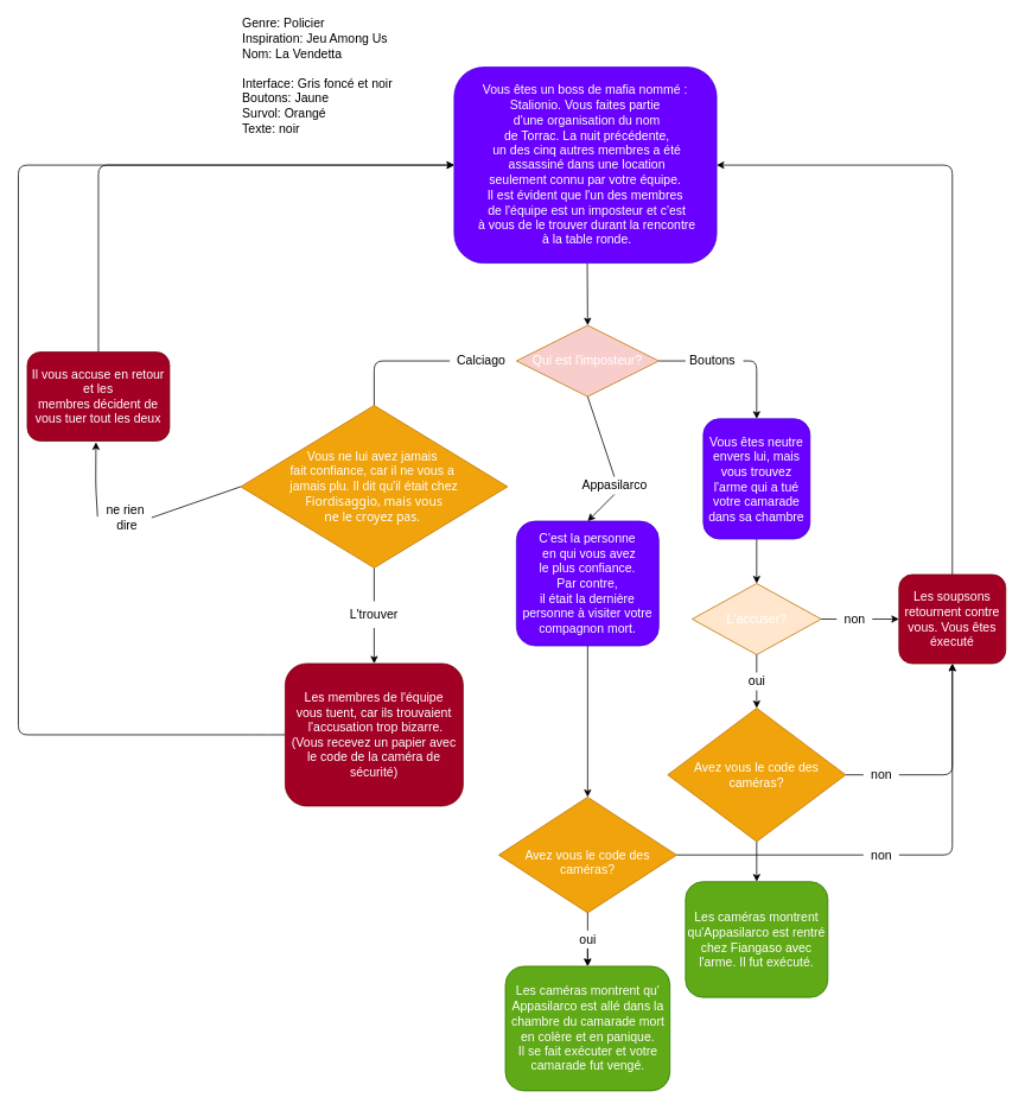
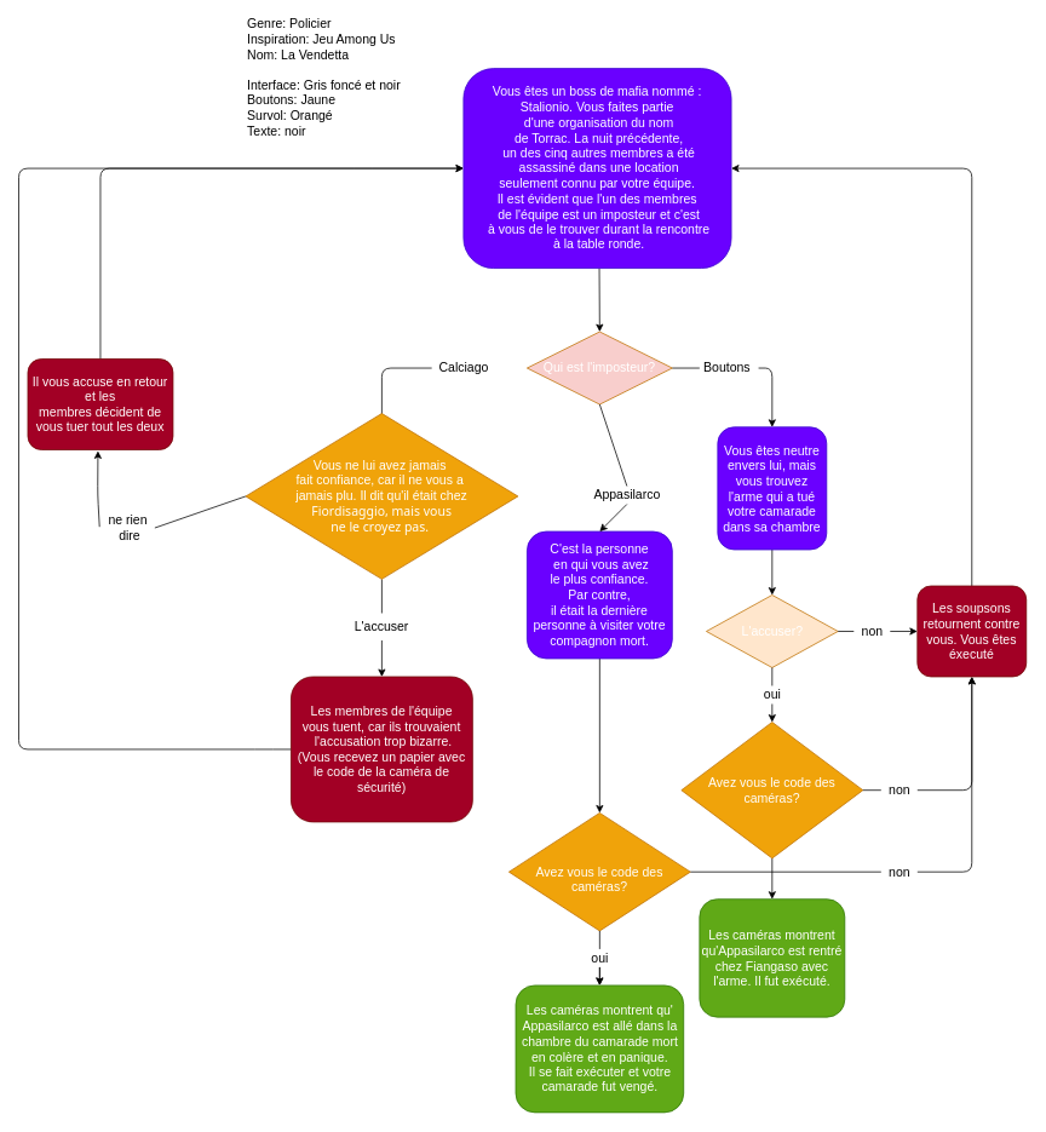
  <mxCell id="0" />
  <mxCell id="1" parent="0" />
  <mxCell id="2" style="edgeStyle=none;html=1;strokeColor=#000000;exitX=0.507;exitY=1;exitDx=0;exitDy=0;exitPerimeter=0;" parent="1" source="3" edge="1"><mxGeometry relative="1" as="geometry"><mxPoint x="660" y="365" as="targetPoint" /></mxGeometry></mxCell>
  <mxCell id="3" value="&lt;font style=&quot;font-size: 14px&quot;&gt;Vous êtes un boss de mafia nommé : &lt;br&gt;Stalionio. Vous faites partie&lt;br&gt;&amp;nbsp;d'une organisation du nom&lt;br&gt;&amp;nbsp;de Torrac. La nuit précédente,&lt;br&gt;&amp;nbsp;un des cinq autres membres a été&lt;br&gt;&amp;nbsp;assassiné dans une location &lt;br&gt;seulement connu par votre équipe. &lt;br&gt;Il est évident que l'un des membres&lt;br&gt;&amp;nbsp;de l'équipe est un imposteur et c'est&lt;br&gt;&amp;nbsp;à vous de le trouver durant la rencontre&lt;br&gt;&amp;nbsp;à la table ronde.&lt;/font&gt;" style="rounded=1;whiteSpace=wrap;html=1;fillColor=#6a00ff;fontColor=#ffffff;strokeColor=#3700CC;" parent="1" vertex="1"><mxGeometry x="510" y="75" width="295" height="220" as="geometry" /></mxCell>
  <mxCell id="4" style="edgeStyle=none;html=1;entryX=0.5;entryY=0;entryDx=0;entryDy=0;strokeColor=#000000;" parent="1" source="5" target="26" edge="1"><mxGeometry relative="1" as="geometry" /></mxCell>
  <mxCell id="5" value="&lt;font style=&quot;font-size: 14px&quot;&gt;C'est la personne&lt;br&gt;&amp;nbsp;en qui vous avez &lt;br&gt;le plus confiance. &lt;br&gt;Par contre, &lt;br&gt;il était la dernière personne à visiter votre compagnon mort.&lt;/font&gt;" style="rounded=1;whiteSpace=wrap;html=1;fillColor=#6a00ff;fontColor=#ffffff;strokeColor=#3700CC;" parent="1" vertex="1"><mxGeometry x="580" y="585" width="160" height="140" as="geometry" /></mxCell>
  <mxCell id="6" style="edgeStyle=none;html=1;entryX=1;entryY=0.5;entryDx=0;entryDy=0;" parent="1" edge="1"><mxGeometry relative="1" as="geometry"><mxPoint x="380" y="555" as="targetPoint" /><mxPoint x="380" y="555" as="sourcePoint" /></mxGeometry></mxCell>
  <mxCell id="7" style="edgeStyle=none;html=1;entryX=0.483;entryY=1.013;entryDx=0;entryDy=0;entryPerimeter=0;fontColor=#F0F0F0;startArrow=none;strokeColor=#000000;exitX=-0.017;exitY=0.467;exitDx=0;exitDy=0;exitPerimeter=0;" parent="1" source="47" target="46" edge="1"><mxGeometry relative="1" as="geometry"><Array as="points"><mxPoint x="107" y="545" /></Array></mxGeometry></mxCell>
  <mxCell id="8" style="edgeStyle=none;html=1;fontColor=#E6E6E6;strokeColor=#000000;" parent="1" source="9" target="33" edge="1"><mxGeometry relative="1" as="geometry" /></mxCell>
  <mxCell id="9" value="&lt;span&gt;&lt;font style=&quot;font-size: 14px&quot;&gt;Vous êtes neutre envers lui, mais vous trouvez l'arme qui a tué votre camarade dans sa chambre&lt;/font&gt;&lt;/span&gt;" style="rounded=1;whiteSpace=wrap;html=1;fillColor=#6a00ff;fontColor=#ffffff;strokeColor=#3700CC;" parent="1" vertex="1"><mxGeometry x="790" y="470" width="120" height="135" as="geometry" /></mxCell>
  <mxCell id="10" value="" style="endArrow=classic;html=1;exitX=1;exitY=0.5;exitDx=0;exitDy=0;entryX=0.5;entryY=0;entryDx=0;entryDy=0;startArrow=none;strokeColor=#000000;" parent="1" source="22" target="9" edge="1"><mxGeometry width="50" height="50" relative="1" as="geometry"><mxPoint x="740" y="405" as="sourcePoint" /><mxPoint x="780" y="665" as="targetPoint" /><Array as="points"><mxPoint x="850" y="405" /></Array></mxGeometry></mxCell>
  <mxCell id="11" value="" style="endArrow=classic;html=1;exitX=0.5;exitY=1;exitDx=0;exitDy=0;entryX=0.5;entryY=0;entryDx=0;entryDy=0;startArrow=none;strokeColor=#000000;" parent="1" source="20" target="5" edge="1"><mxGeometry width="50" height="50" relative="1" as="geometry"><mxPoint x="660" y="445" as="sourcePoint" /><mxPoint x="780" y="665" as="targetPoint" /></mxGeometry></mxCell>
  <mxCell id="12" value="" style="endArrow=classic;html=1;fontSize=12;entryX=0.5;entryY=0;entryDx=0;entryDy=0;strokeColor=#000000;" parent="1" target="14" edge="1"><mxGeometry width="50" height="50" relative="1" as="geometry"><mxPoint x="420" y="705" as="sourcePoint" /><mxPoint x="420" y="765" as="targetPoint" /></mxGeometry></mxCell>
  <mxCell id="13" style="edgeStyle=none;html=1;entryX=0;entryY=0.5;entryDx=0;entryDy=0;strokeColor=#000000;" parent="1" source="14" target="3" edge="1"><mxGeometry relative="1" as="geometry"><Array as="points"><mxPoint x="290" y="825" /><mxPoint x="20" y="825" /><mxPoint x="20" y="185" /></Array></mxGeometry></mxCell>
  <mxCell id="14" value="&lt;font style=&quot;font-size: 14px&quot;&gt;Les membres de l'équipe &lt;br&gt;vous tuent, car ils trouvaient&lt;br&gt;&amp;nbsp;l'accusation trop bizarre. &lt;br&gt;(Vous recevez un papier avec le code de la caméra de sécurité)&lt;/font&gt;" style="rounded=1;whiteSpace=wrap;html=1;labelBackgroundColor=none;fontSize=12;fillColor=#a20025;fontColor=#ffffff;strokeColor=#6F0000;" parent="1" vertex="1"><mxGeometry x="320" y="745" width="200" height="160" as="geometry" /></mxCell>
  <mxCell id="15" value="" style="endArrow=none;html=1;fontSize=12;exitX=0.5;exitY=1;exitDx=0;exitDy=0;entryX=0.5;entryY=0;entryDx=0;entryDy=0;strokeColor=#000000;" parent="1" source="50" target="16" edge="1"><mxGeometry width="50" height="50" relative="1" as="geometry"><mxPoint x="300" y="610" as="sourcePoint" /><mxPoint x="300" y="655" as="targetPoint" /></mxGeometry></mxCell>
- <mxCell id="16" value="&lt;font style=&quot;font-size: 14px&quot; color=&quot;#000000&quot;&gt;L'trouver&lt;/font&gt;" style="text;html=1;strokeColor=none;fillColor=none;align=center;verticalAlign=middle;whiteSpace=wrap;rounded=0;labelBackgroundColor=none;fontSize=12;" parent="1" vertex="1"><mxGeometry x="390" y="675" width="60" height="30" as="geometry" /></mxCell>
+ <mxCell id="16" value="&lt;font style=&quot;font-size: 14px&quot; color=&quot;#000000&quot;&gt;L'accuser&lt;/font&gt;" style="text;html=1;strokeColor=none;fillColor=none;align=center;verticalAlign=middle;whiteSpace=wrap;rounded=0;labelBackgroundColor=none;fontSize=12;" parent="1" vertex="1"><mxGeometry x="390" y="675" width="60" height="30" as="geometry" /></mxCell>
  <mxCell id="17" style="edgeStyle=none;html=1;entryX=0.5;entryY=0;entryDx=0;entryDy=0;startArrow=none;strokeColor=#000000;" parent="1" source="19" edge="1"><mxGeometry relative="1" as="geometry"><Array as="points"><mxPoint x="420" y="405" /></Array><mxPoint x="420" y="470" as="targetPoint" /></mxGeometry></mxCell>
  <mxCell id="18" value="&lt;span style=&quot;color: rgb(255 , 255 , 255)&quot;&gt;&lt;font style=&quot;font-size: 14px&quot;&gt;Qui est l'imposteur?&lt;/font&gt;&lt;/span&gt;" style="rhombus;whiteSpace=wrap;html=1;fillColor=#f8cecc;fontColor=#000000;strokeColor=#BD7000;" parent="1" vertex="1"><mxGeometry x="580" y="365" width="160" height="80" as="geometry" /></mxCell>
- <mxCell id="19" value="&lt;font style=&quot;font-size: 14px&quot; color=&quot;#000000&quot;&gt;Calciago&lt;/font&gt;" style="text;html=1;align=center;verticalAlign=middle;resizable=0;points=[];autosize=1;strokeColor=none;fillColor=none;" parent="1" vertex="1"><mxGeometry x="505" y="395" width="70" height="20" as="geometry" /></mxCell>
+ <mxCell id="19" value="&lt;font style=&quot;font-size: 14px&quot; color=&quot;#000000&quot;&gt;Calciago&lt;/font&gt;" style="text;html=1;align=center;verticalAlign=middle;resizable=0;points=[];autosize=1;strokeColor=none;fillColor=none;" parent="1" vertex="1"><mxGeometry x="475" y="395" width="70" height="20" as="geometry" /></mxCell>
  <mxCell id="20" value="&lt;font style=&quot;font-size: 14px&quot; color=&quot;#000000&quot;&gt;Appasilarco&lt;/font&gt;" style="text;html=1;align=center;verticalAlign=middle;resizable=0;points=[];autosize=1;strokeColor=none;fillColor=none;" parent="1" vertex="1"><mxGeometry x="645" y="535" width="90" height="20" as="geometry" /></mxCell>
  <mxCell id="21" value="" style="endArrow=none;html=1;exitX=0.5;exitY=1;exitDx=0;exitDy=0;entryX=0.5;entryY=0;entryDx=0;entryDy=0;strokeColor=#000000;" parent="1" target="20" edge="1"><mxGeometry width="50" height="50" relative="1" as="geometry"><mxPoint x="660" y="445" as="sourcePoint" /><mxPoint x="660" y="605" as="targetPoint" /></mxGeometry></mxCell>
  <mxCell id="22" value="&lt;font style=&quot;font-size: 14px&quot; color=&quot;#000000&quot;&gt;Boutons&lt;/font&gt;" style="text;html=1;align=center;verticalAlign=middle;resizable=0;points=[];autosize=1;strokeColor=none;fillColor=none;" parent="1" vertex="1"><mxGeometry x="765" y="395" width="70" height="20" as="geometry" /></mxCell>
  <mxCell id="23" value="" style="endArrow=none;html=1;exitX=1;exitY=0.5;exitDx=0;exitDy=0;strokeColor=#000000;" parent="1" edge="1"><mxGeometry width="50" height="50" relative="1" as="geometry"><mxPoint x="740" y="405" as="sourcePoint" /><mxPoint x="770" y="405" as="targetPoint" /><Array as="points" /></mxGeometry></mxCell>
  <mxCell id="24" style="edgeStyle=none;html=1;fontColor=#E6E6E6;startArrow=none;" parent="1" source="29" target="27" edge="1"><mxGeometry relative="1" as="geometry" /></mxCell>
  <mxCell id="25" style="edgeStyle=none;html=1;fontColor=#FFFFFF;strokeColor=#000000;entryX=0.5;entryY=1;entryDx=0;entryDy=0;startArrow=none;" parent="1" source="52" target="41" edge="1"><mxGeometry relative="1" as="geometry"><mxPoint x="1070" y="960" as="targetPoint" /><Array as="points"><mxPoint x="1070" y="960" /></Array></mxGeometry></mxCell>
  <mxCell id="26" value="&lt;font style=&quot;font-size: 14px&quot; color=&quot;#ffffff&quot;&gt;&lt;br&gt;Avez vous le code des caméras?&lt;/font&gt;" style="rhombus;whiteSpace=wrap;html=1;fillColor=#f0a30a;fontColor=#000000;strokeColor=#BD7000;" parent="1" vertex="1"><mxGeometry x="560" y="895" width="200" height="130" as="geometry" /></mxCell>
  <mxCell id="27" value="&lt;font style=&quot;font-size: 14px&quot;&gt;Les caméras montrent qu' Appasilarco est allé dans la chambre du camarade mort en colère et en panique. &lt;br&gt;Il se fait exécuter et votre camarade fut vengé.&lt;/font&gt;" style="rounded=1;whiteSpace=wrap;html=1;fontColor=#ffffff;fillColor=#60a917;strokeColor=#2D7600;" parent="1" vertex="1"><mxGeometry x="567.5" y="1085" width="185" height="140" as="geometry" /></mxCell>
  <mxCell id="28" value="" style="edgeStyle=none;html=1;strokeColor=#000000;" parent="1" source="29" target="27" edge="1"><mxGeometry relative="1" as="geometry" /></mxCell>
  <mxCell id="29" value="&lt;font style=&quot;font-size: 14px&quot; color=&quot;#000000&quot;&gt;oui&lt;/font&gt;" style="text;html=1;align=center;verticalAlign=middle;resizable=0;points=[];autosize=1;strokeColor=none;fillColor=none;fontColor=#E6E6E6;" parent="1" vertex="1"><mxGeometry x="645" y="1045" width="30" height="20" as="geometry" /></mxCell>
  <mxCell id="30" value="" style="edgeStyle=none;html=1;fontColor=#E6E6E6;endArrow=none;strokeColor=#000000;" parent="1" source="26" target="29" edge="1"><mxGeometry relative="1" as="geometry"><mxPoint x="657.5" y="1015" as="sourcePoint" /><mxPoint x="657.5" y="1105" as="targetPoint" /></mxGeometry></mxCell>
  <mxCell id="31" style="edgeStyle=none;html=1;entryX=0.5;entryY=0;entryDx=0;entryDy=0;fontColor=#E0E0E0;startArrow=none;strokeColor=#000000;" parent="1" source="37" target="36" edge="1"><mxGeometry relative="1" as="geometry" /></mxCell>
  <mxCell id="32" style="edgeStyle=none;html=1;entryX=0;entryY=0.5;entryDx=0;entryDy=0;fontColor=#F0F0F0;startArrow=none;strokeColor=#000000;" parent="1" source="42" target="41" edge="1"><mxGeometry relative="1" as="geometry" /></mxCell>
  <mxCell id="33" value="&lt;font style=&quot;font-size: 14px&quot; color=&quot;#ffffff&quot;&gt;L'accuser?&lt;/font&gt;" style="rhombus;whiteSpace=wrap;html=1;fontColor=#000000;fillColor=#ffe6cc;strokeColor=#BD7000;" parent="1" vertex="1"><mxGeometry x="777.5" y="655" width="145" height="80" as="geometry" /></mxCell>
  <mxCell id="34" style="edgeStyle=none;html=1;entryX=0.5;entryY=0;entryDx=0;entryDy=0;fontColor=#F0F0F0;strokeColor=#000000;" parent="1" source="36" target="39" edge="1"><mxGeometry relative="1" as="geometry" /></mxCell>
  <mxCell id="35" style="edgeStyle=none;html=1;entryX=0.5;entryY=1;entryDx=0;entryDy=0;fontColor=#F0F0F0;startArrow=none;strokeColor=#000000;" parent="1" source="44" target="41" edge="1"><mxGeometry relative="1" as="geometry"><mxPoint x="1010" y="850" as="targetPoint" /><Array as="points"><mxPoint x="1070" y="870" /></Array></mxGeometry></mxCell>
  <mxCell id="36" value="&lt;font style=&quot;font-size: 14px&quot; color=&quot;#ffffff&quot;&gt;Avez vous le code des caméras?&lt;/font&gt;" style="rhombus;whiteSpace=wrap;html=1;fontColor=#000000;fillColor=#f0a30a;strokeColor=#BD7000;" parent="1" vertex="1"><mxGeometry x="750" y="795" width="200" height="150" as="geometry" /></mxCell>
  <mxCell id="37" value="&lt;font color=&quot;#000000&quot; style=&quot;font-size: 14px&quot;&gt;oui&lt;/font&gt;" style="text;html=1;align=center;verticalAlign=middle;resizable=0;points=[];autosize=1;strokeColor=none;fillColor=none;fontColor=#F0F0F0;" parent="1" vertex="1"><mxGeometry x="835" y="755" width="30" height="20" as="geometry" /></mxCell>
  <mxCell id="38" value="" style="edgeStyle=none;html=1;entryX=0.5;entryY=0;entryDx=0;entryDy=0;fontColor=#E0E0E0;endArrow=none;strokeColor=#000000;" parent="1" source="33" target="37" edge="1"><mxGeometry relative="1" as="geometry"><mxPoint x="850" y="735" as="sourcePoint" /><mxPoint x="850" y="795" as="targetPoint" /></mxGeometry></mxCell>
  <mxCell id="39" value="&lt;font style=&quot;font-size: 14px&quot;&gt;Les caméras montrent qu'Appasilarco est rentré chez Fiangaso avec l'arme. Il fut exécuté.&lt;/font&gt;" style="rounded=1;whiteSpace=wrap;html=1;fontColor=#ffffff;fillColor=#60a917;strokeColor=#2D7600;" parent="1" vertex="1"><mxGeometry x="770" y="990" width="160" height="130" as="geometry" /></mxCell>
  <mxCell id="40" style="edgeStyle=none;html=1;strokeColor=#000000;entryX=1;entryY=0.5;entryDx=0;entryDy=0;" parent="1" source="41" target="3" edge="1"><mxGeometry relative="1" as="geometry"><mxPoint x="1070" y="215" as="targetPoint" /><Array as="points"><mxPoint x="1070" y="185" /></Array></mxGeometry></mxCell>
  <mxCell id="41" value="&lt;font style=&quot;font-size: 14px&quot;&gt;Les soupsons retournent contre vous. Vous êtes éxecuté&lt;/font&gt;" style="rounded=1;whiteSpace=wrap;html=1;fontColor=#ffffff;fillColor=#a20025;strokeColor=#6F0000;" parent="1" vertex="1"><mxGeometry x="1010" y="645" width="120" height="100" as="geometry" /></mxCell>
  <mxCell id="42" value="&lt;font style=&quot;font-size: 14px&quot; color=&quot;#000000&quot;&gt;non&lt;/font&gt;" style="text;html=1;align=center;verticalAlign=middle;resizable=0;points=[];autosize=1;strokeColor=none;fillColor=none;fontColor=#F0F0F0;" parent="1" vertex="1"><mxGeometry x="940" y="685" width="40" height="20" as="geometry" /></mxCell>
  <mxCell id="43" value="" style="edgeStyle=none;html=1;entryX=0;entryY=0.5;entryDx=0;entryDy=0;fontColor=#F0F0F0;endArrow=none;strokeColor=#000000;" parent="1" source="33" target="42" edge="1"><mxGeometry relative="1" as="geometry"><mxPoint x="922.5" y="695" as="sourcePoint" /><mxPoint x="980" y="695" as="targetPoint" /></mxGeometry></mxCell>
  <mxCell id="44" value="&lt;font color=&quot;#000000&quot; style=&quot;font-size: 14px&quot;&gt;non&lt;/font&gt;" style="text;html=1;align=center;verticalAlign=middle;resizable=0;points=[];autosize=1;strokeColor=none;fillColor=none;fontColor=#F0F0F0;" parent="1" vertex="1"><mxGeometry x="970" y="860" width="40" height="20" as="geometry" /></mxCell>
  <mxCell id="45" style="edgeStyle=none;html=1;entryX=0;entryY=0.5;entryDx=0;entryDy=0;fontColor=#F0F0F0;strokeColor=#000000;exitX=0.5;exitY=0;exitDx=0;exitDy=0;" parent="1" source="46" target="3" edge="1"><mxGeometry relative="1" as="geometry"><Array as="points"><mxPoint x="110" y="185" /><mxPoint x="400" y="185" /></Array></mxGeometry></mxCell>
  <mxCell id="46" value="&lt;font style=&quot;font-size: 14px&quot;&gt;Il vous accuse en retour et les &lt;br&gt;membres décident de vous tuer tout les deux&lt;/font&gt;" style="rounded=1;whiteSpace=wrap;html=1;fontColor=#ffffff;fillColor=#a20025;strokeColor=#6F0000;" parent="1" vertex="1"><mxGeometry x="30" y="395" width="160" height="100" as="geometry" /></mxCell>
  <mxCell id="47" value="&lt;font style=&quot;font-size: 14px&quot; color=&quot;#000000&quot;&gt;ne rien&lt;br&gt;&amp;nbsp;dire&lt;/font&gt;" style="text;html=1;align=center;verticalAlign=middle;resizable=0;points=[];autosize=1;strokeColor=none;fillColor=none;fontColor=#F0F0F0;" parent="1" vertex="1"><mxGeometry x="110" y="561.25" width="60" height="40" as="geometry" /></mxCell>
  <mxCell id="48" value="" style="edgeStyle=none;html=1;fontColor=#F0F0F0;endArrow=none;strokeColor=#000000;exitX=0;exitY=0.5;exitDx=0;exitDy=0;entryX=0.998;entryY=0.495;entryDx=0;entryDy=0;entryPerimeter=0;" parent="1" source="50" target="47" edge="1"><mxGeometry relative="1" as="geometry"><mxPoint x="220" y="551.393" as="sourcePoint" /><mxPoint x="220" y="555" as="targetPoint" /></mxGeometry></mxCell>
  <mxCell id="49" value="&lt;font color=&quot;#000000&quot; style=&quot;font-size: 14px&quot;&gt;Genre: Policier&lt;br&gt;Inspiration: Jeu Among Us&lt;br&gt;Nom: La Vendetta&lt;br&gt;&lt;br&gt;Interface: Gris foncé et noir&lt;br&gt;Boutons: Jaune&lt;br&gt;Survol: Orangé&lt;br&gt;Texte: noir&lt;/font&gt;" style="text;html=1;align=left;verticalAlign=middle;resizable=0;points=[];autosize=1;strokeColor=none;fillColor=none;fontColor=#F0F0F0;" parent="1" vertex="1"><mxGeometry x="270" y="20" width="180" height="130" as="geometry" /></mxCell>
  <mxCell id="50" value="&lt;div&gt;&lt;span style=&quot;color: rgb(255 , 255 , 255) ; font-size: 14px&quot;&gt;Vous ne lui avez jamais&amp;nbsp;&lt;/span&gt;&lt;/div&gt;&lt;div&gt;&lt;span style=&quot;color: rgb(255 , 255 , 255) ; font-size: 14px&quot;&gt;fait confiance,&amp;nbsp;&lt;/span&gt;&lt;span style=&quot;color: rgb(255 , 255 , 255) ; font-size: 14px&quot;&gt;car il ne vous a&amp;nbsp;&lt;/span&gt;&lt;/div&gt;&lt;div&gt;&lt;span style=&quot;color: rgb(255 , 255 , 255) ; font-size: 14px&quot;&gt;jamais plu. Il dit qu'il était chez&lt;/span&gt;&lt;/div&gt;&lt;div&gt;&lt;span style=&quot;color: rgb(255 , 255 , 255) ; font-size: 14px&quot;&gt;&amp;nbsp;&lt;/span&gt;&lt;font color=&quot;#ffffff&quot;&gt;&lt;span style=&quot;font-size: 14px ; font-family: &amp;#34;noto sans&amp;#34; , &amp;#34;arial&amp;#34; , sans-serif&quot;&gt;Fiordisaggio,&amp;nbsp;&lt;/span&gt;&lt;span style=&quot;font-family: &amp;#34;noto sans&amp;#34; , &amp;#34;arial&amp;#34; , sans-serif ; font-size: 14px&quot;&gt;mais vous&amp;nbsp;&lt;/span&gt;&lt;/font&gt;&lt;/div&gt;&lt;div&gt;&lt;span style=&quot;font-size: 14px ; font-family: &amp;#34;noto sans&amp;#34; , &amp;#34;arial&amp;#34; , sans-serif&quot;&gt;&lt;font color=&quot;#ffffff&quot;&gt;ne le croyez pas.&lt;/font&gt;&lt;/span&gt;&lt;span style=&quot;font-size: 14px ; color: rgb(215 , 218 , 220) ; font-family: &amp;#34;noto sans&amp;#34; , &amp;#34;arial&amp;#34; , sans-serif&quot;&gt;&amp;nbsp;&lt;/span&gt;&lt;/div&gt;" style="rhombus;whiteSpace=wrap;html=1;align=center;fillColor=#f0a30a;fontColor=#000000;strokeColor=#BD7000;spacingLeft=20;spacingRight=20;" parent="1" vertex="1"><mxGeometry x="270" y="455" width="300" height="182.5" as="geometry" /></mxCell>
  <mxCell id="51" value="" style="endArrow=none;html=1;strokeColor=#000000;exitX=1;exitY=0.5;exitDx=0;exitDy=0;entryX=0;entryY=0.5;entryDx=0;entryDy=0;entryPerimeter=0;" parent="1" source="36" target="44" edge="1"><mxGeometry width="50" height="50" relative="1" as="geometry"><mxPoint x="910" y="885" as="sourcePoint" /><mxPoint x="960" y="835" as="targetPoint" /></mxGeometry></mxCell>
  <mxCell id="52" value="&lt;font color=&quot;#000000&quot; style=&quot;font-size: 14px&quot;&gt;non&lt;/font&gt;" style="text;html=1;align=center;verticalAlign=middle;resizable=0;points=[];autosize=1;strokeColor=none;fillColor=none;fontColor=#F0F0F0;" parent="1" vertex="1"><mxGeometry x="970" y="950" width="40" height="20" as="geometry" /></mxCell>
  <mxCell id="53" value="" style="edgeStyle=none;html=1;fontColor=#FFFFFF;strokeColor=#000000;endArrow=none;" parent="1" source="26" target="52" edge="1"><mxGeometry relative="1" as="geometry"><mxPoint x="1070" y="745" as="targetPoint" /><mxPoint x="757.5" y="960" as="sourcePoint" /><Array as="points" /></mxGeometry></mxCell>
